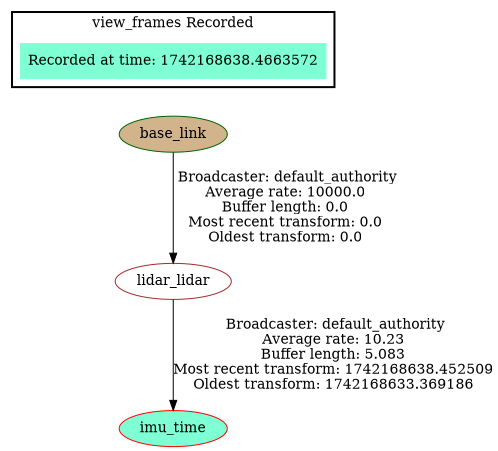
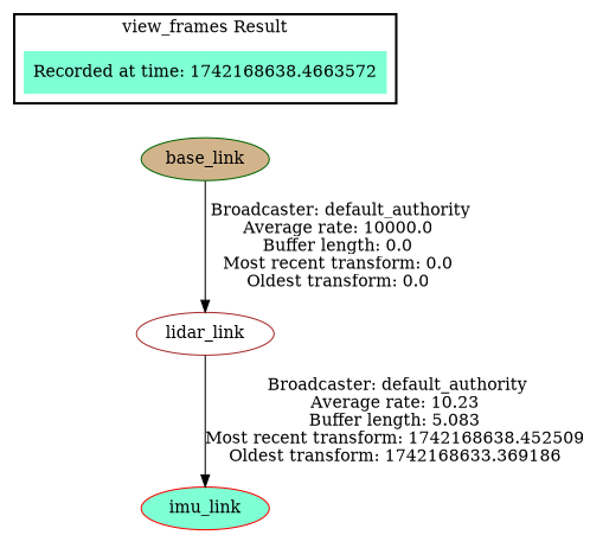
  digraph {
    node [color=brown fillcolor=aquamarine shape=ellipse style=filled]
    "Recorded at time: 1742168638.4663572" [shape=plaintext]
    base_link [color=darkgreen fillcolor=tan]
-   lidar_link [fillcolor=white label=lidar_lidar]
-   imu_link [color=red label=imu_time]
+   lidar_link [fillcolor=white]
+   imu_link [color=red]
    subgraph cluster_1 {
      color=black
-     label="view_frames Recorded"
+     label="view_frames Result"
      style=bold
      "Recorded at time: 1742168638.4663572"
    }
    "Recorded at time: 1742168638.4663572" -> base_link [style=invis]
    base_link -> lidar_link [label=" Broadcaster: default_authority\nAverage rate: 10000.0\nBuffer length: 0.0\nMost recent transform: 0.0\nOldest transform: 0.0\n"]
    lidar_link -> imu_link [label=" Broadcaster: default_authority\nAverage rate: 10.23\nBuffer length: 5.083\nMost recent transform: 1742168638.452509\nOldest transform: 1742168633.369186\n"]
  }
